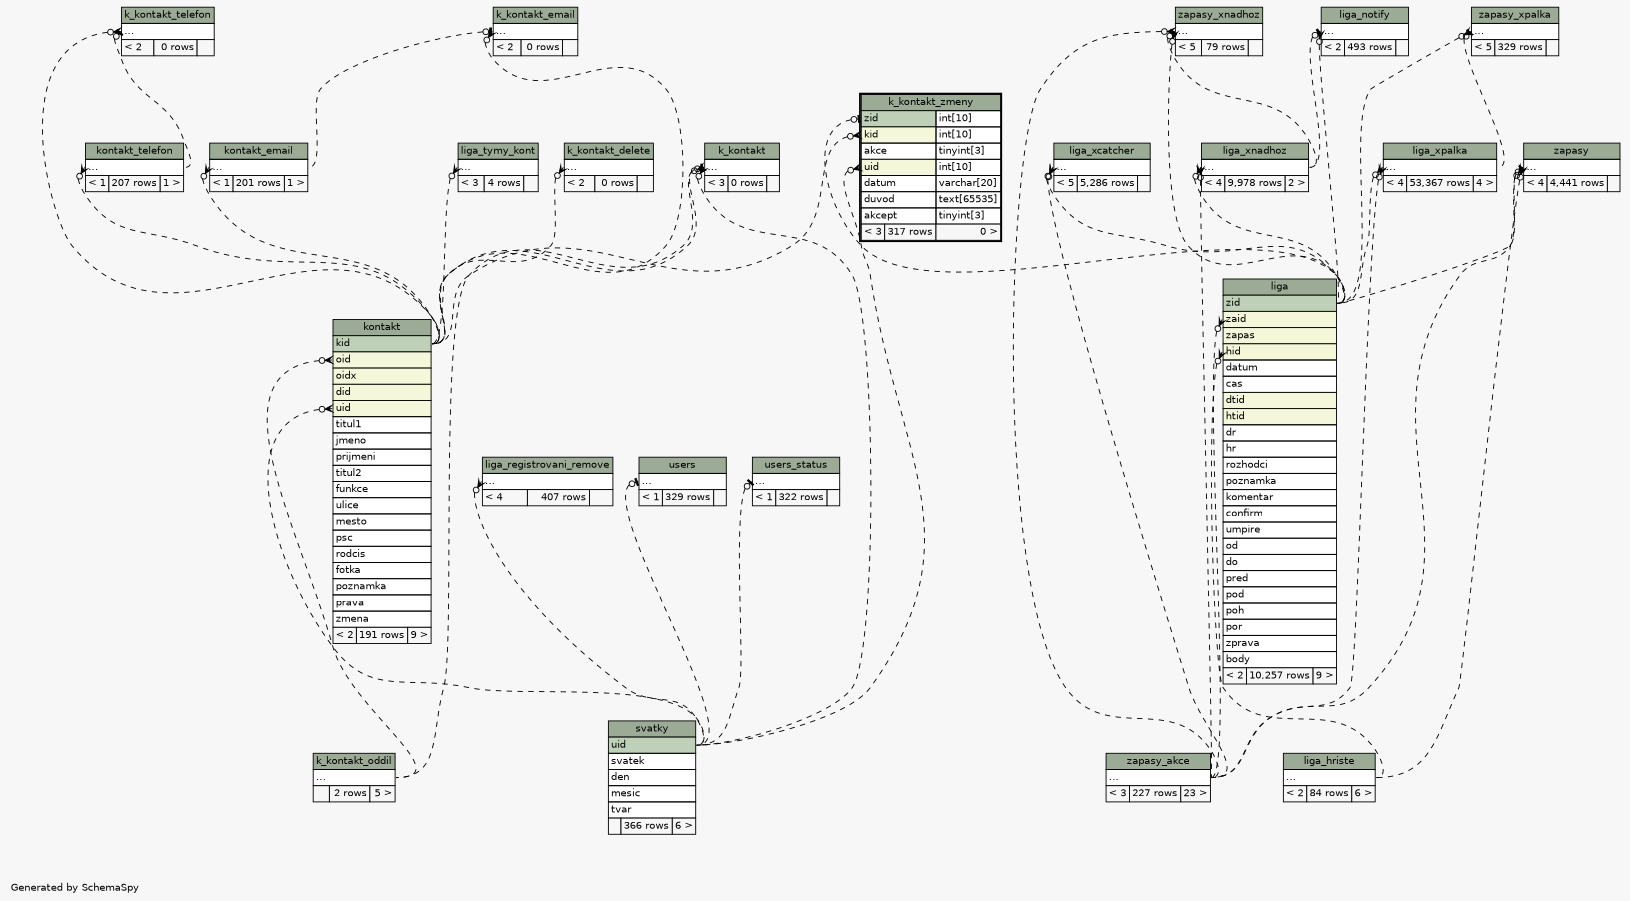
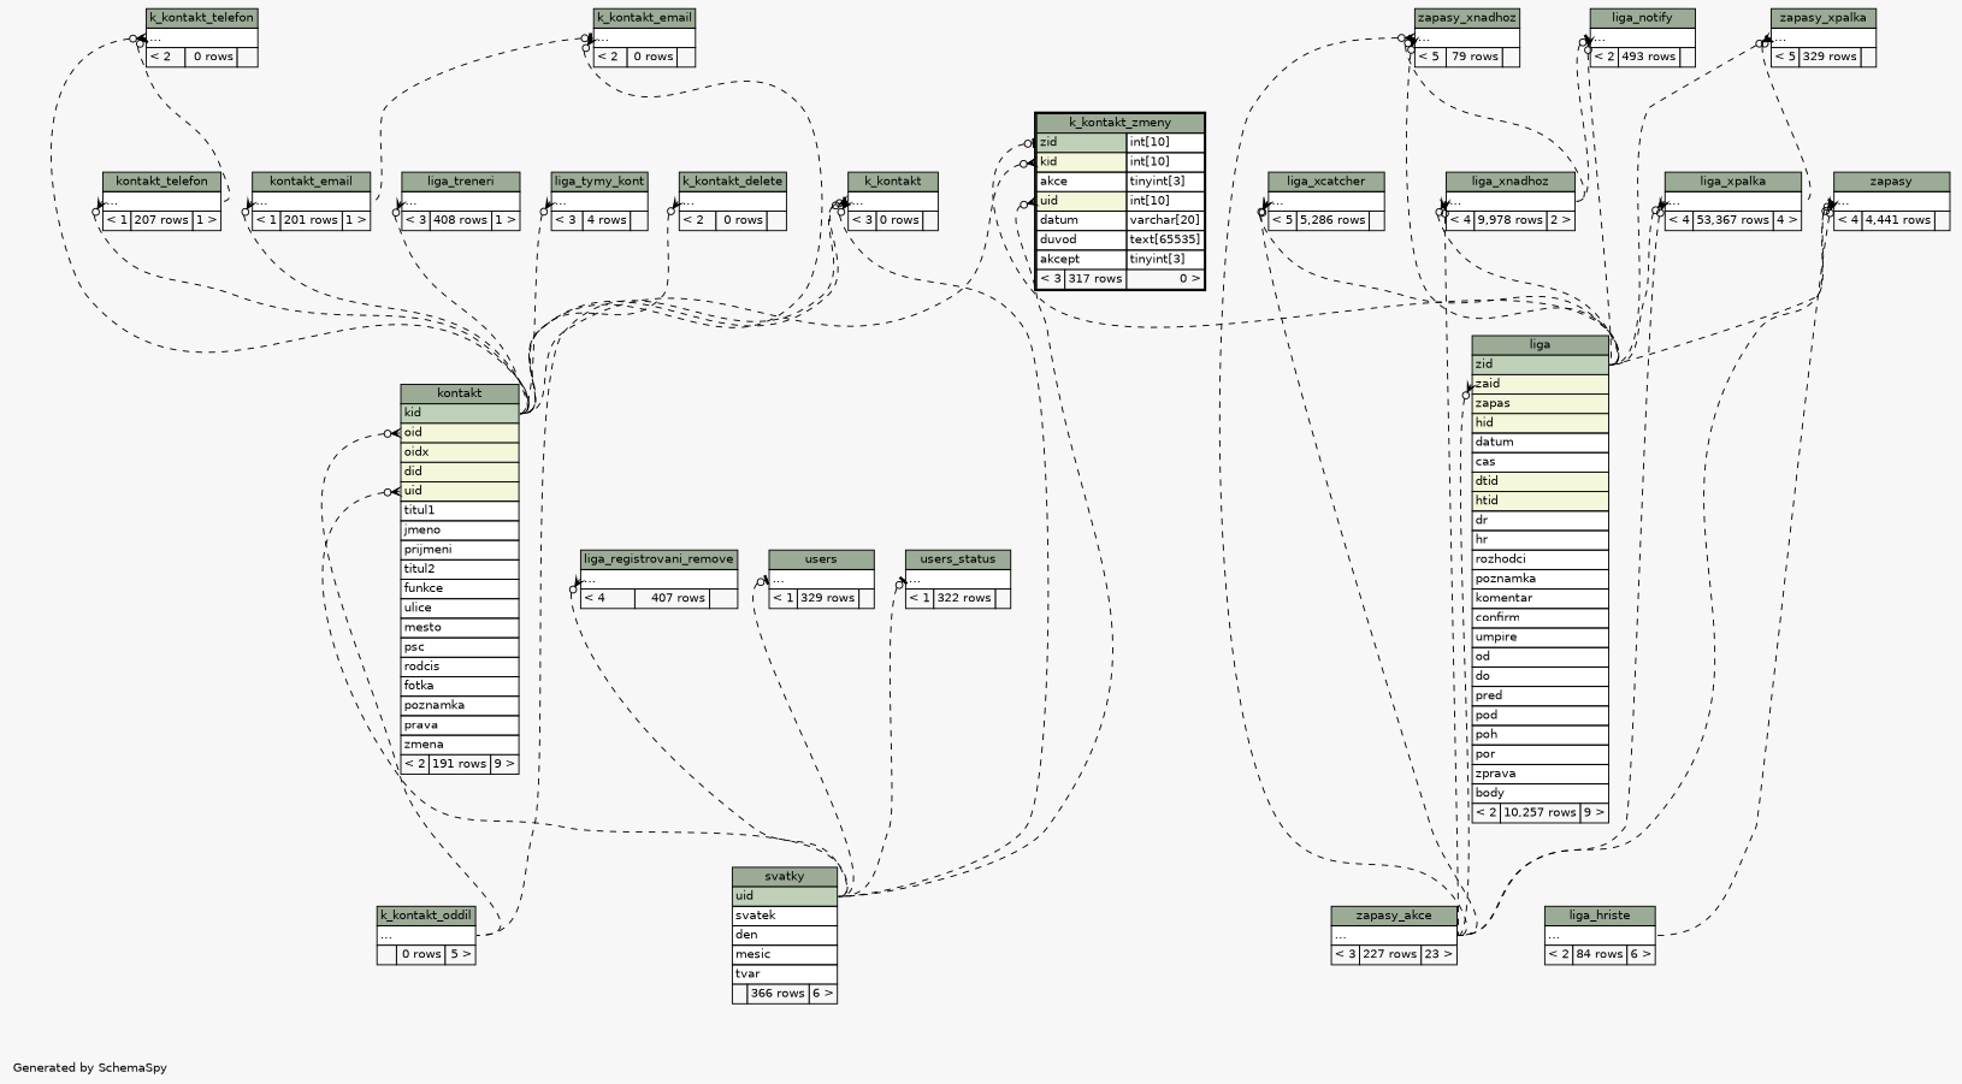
  digraph {
    bgcolor="#f7f7f7"
    fontname=Helvetica
    fontsize=11
    label="\nGenerated by SchemaSpy"
    labeljust=l
    nodesep=0.18
    rankdir=TB
    ranksep=0.46
    node [fontname=Helvetica fontsize=11 shape=plaintext]
    edge [arrowhead=none arrowsize=0.8 arrowtail=crowodot dir=back headport="elipses:e" style=dashed tailport="elipses:w"]
    n1 [label=<     <TABLE BORDER="0" CELLBORDER="1" CELLSPACING="0" BGCOLOR="#ffffff">       <TR><TD COLSPAN="3" BGCOLOR="#9bab96" ALIGN="CENTER">k_kontakt</TD></TR>       <TR><TD PORT="elipses" COLSPAN="3" ALIGN="LEFT">...</TD></TR>       <TR><TD ALIGN="LEFT" BGCOLOR="#f7f7f7">&lt; 3</TD><TD ALIGN="RIGHT" BGCOLOR="#f7f7f7">0 rows</TD><TD ALIGN="RIGHT" BGCOLOR="#f7f7f7">  </TD></TR>     </TABLE>>]
    n2 [label=<     <TABLE BORDER="0" CELLBORDER="1" CELLSPACING="0" BGCOLOR="#ffffff">       <TR><TD COLSPAN="3" BGCOLOR="#9bab96" ALIGN="CENTER">kontakt</TD></TR>       <TR><TD PORT="kid" COLSPAN="3" BGCOLOR="#bed1b8" ALIGN="LEFT">kid</TD></TR>       <TR><TD PORT="oid" COLSPAN="3" BGCOLOR="#f4f7da" ALIGN="LEFT">oid</TD></TR>       <TR><TD PORT="oidx" COLSPAN="3" BGCOLOR="#f4f7da" ALIGN="LEFT">oidx</TD></TR>       <TR><TD PORT="did" COLSPAN="3" BGCOLOR="#f4f7da" ALIGN="LEFT">did</TD></TR>       <TR><TD PORT="uid" COLSPAN="3" BGCOLOR="#f4f7da" ALIGN="LEFT">uid</TD></TR>       <TR><TD PORT="titul1" COLSPAN="3" ALIGN="LEFT">titul1</TD></TR>       <TR><TD PORT="jmeno" COLSPAN="3" ALIGN="LEFT">jmeno</TD></TR>       <TR><TD PORT="prijmeni" COLSPAN="3" ALIGN="LEFT">prijmeni</TD></TR>       <TR><TD PORT="titul2" COLSPAN="3" ALIGN="LEFT">titul2</TD></TR>       <TR><TD PORT="funkce" COLSPAN="3" ALIGN="LEFT">funkce</TD></TR>       <TR><TD PORT="ulice" COLSPAN="3" ALIGN="LEFT">ulice</TD></TR>       <TR><TD PORT="mesto" COLSPAN="3" ALIGN="LEFT">mesto</TD></TR>       <TR><TD PORT="psc" COLSPAN="3" ALIGN="LEFT">psc</TD></TR>       <TR><TD PORT="rodcis" COLSPAN="3" ALIGN="LEFT">rodcis</TD></TR>       <TR><TD PORT="fotka" COLSPAN="3" ALIGN="LEFT">fotka</TD></TR>       <TR><TD PORT="poznamka" COLSPAN="3" ALIGN="LEFT">poznamka</TD></TR>       <TR><TD PORT="prava" COLSPAN="3" ALIGN="LEFT">prava</TD></TR>       <TR><TD PORT="zmena" COLSPAN="3" ALIGN="LEFT">zmena</TD></TR>       <TR><TD ALIGN="LEFT" BGCOLOR="#f7f7f7">&lt; 2</TD><TD ALIGN="RIGHT" BGCOLOR="#f7f7f7">191 rows</TD><TD ALIGN="RIGHT" BGCOLOR="#f7f7f7">9 &gt;</TD></TR>     </TABLE>>]
-   n3 [label=<     <TABLE BORDER="0" CELLBORDER="1" CELLSPACING="0" BGCOLOR="#ffffff">       <TR><TD COLSPAN="3" BGCOLOR="#9bab96" ALIGN="CENTER">k_kontakt_oddil</TD></TR>       <TR><TD PORT="elipses" COLSPAN="3" ALIGN="LEFT">...</TD></TR>       <TR><TD ALIGN="LEFT" BGCOLOR="#f7f7f7">  </TD><TD ALIGN="RIGHT" BGCOLOR="#f7f7f7">2 rows</TD><TD ALIGN="RIGHT" BGCOLOR="#f7f7f7">5 &gt;</TD></TR>     </TABLE>>]
+   n3 [label=<     <TABLE BORDER="0" CELLBORDER="1" CELLSPACING="0" BGCOLOR="#ffffff">       <TR><TD COLSPAN="3" BGCOLOR="#9bab96" ALIGN="CENTER">k_kontakt_oddil</TD></TR>       <TR><TD PORT="elipses" COLSPAN="3" ALIGN="LEFT">...</TD></TR>       <TR><TD ALIGN="LEFT" BGCOLOR="#f7f7f7">  </TD><TD ALIGN="RIGHT" BGCOLOR="#f7f7f7">0 rows</TD><TD ALIGN="RIGHT" BGCOLOR="#f7f7f7">5 &gt;</TD></TR>     </TABLE>>]
    n4 [label=<     <TABLE BORDER="0" CELLBORDER="1" CELLSPACING="0" BGCOLOR="#ffffff">       <TR><TD COLSPAN="3" BGCOLOR="#9bab96" ALIGN="CENTER">svatky</TD></TR>       <TR><TD PORT="uid" COLSPAN="3" BGCOLOR="#bed1b8" ALIGN="LEFT">uid</TD></TR>       <TR><TD PORT="svatek" COLSPAN="3" ALIGN="LEFT">svatek</TD></TR>       <TR><TD PORT="den" COLSPAN="3" ALIGN="LEFT">den</TD></TR>       <TR><TD PORT="mesic" COLSPAN="3" ALIGN="LEFT">mesic</TD></TR>       <TR><TD PORT="tvar" COLSPAN="3" ALIGN="LEFT">tvar</TD></TR>       <TR><TD ALIGN="LEFT" BGCOLOR="#f7f7f7">  </TD><TD ALIGN="RIGHT" BGCOLOR="#f7f7f7">366 rows</TD><TD ALIGN="RIGHT" BGCOLOR="#f7f7f7">6 &gt;</TD></TR>     </TABLE>>]
    n5 [label=<     <TABLE BORDER="0" CELLBORDER="1" CELLSPACING="0" BGCOLOR="#ffffff">       <TR><TD COLSPAN="3" BGCOLOR="#9bab96" ALIGN="CENTER">k_kontakt_delete</TD></TR>       <TR><TD PORT="elipses" COLSPAN="3" ALIGN="LEFT">...</TD></TR>       <TR><TD ALIGN="LEFT" BGCOLOR="#f7f7f7">&lt; 2</TD><TD ALIGN="RIGHT" BGCOLOR="#f7f7f7">0 rows</TD><TD ALIGN="RIGHT" BGCOLOR="#f7f7f7">  </TD></TR>     </TABLE>>]
    n6 [label=<     <TABLE BORDER="0" CELLBORDER="1" CELLSPACING="0" BGCOLOR="#ffffff">       <TR><TD COLSPAN="3" BGCOLOR="#9bab96" ALIGN="CENTER">k_kontakt_email</TD></TR>       <TR><TD PORT="elipses" COLSPAN="3" ALIGN="LEFT">...</TD></TR>       <TR><TD ALIGN="LEFT" BGCOLOR="#f7f7f7">&lt; 2</TD><TD ALIGN="RIGHT" BGCOLOR="#f7f7f7">0 rows</TD><TD ALIGN="RIGHT" BGCOLOR="#f7f7f7">  </TD></TR>     </TABLE>>]
    n7 [label=<     <TABLE BORDER="0" CELLBORDER="1" CELLSPACING="0" BGCOLOR="#ffffff">       <TR><TD COLSPAN="3" BGCOLOR="#9bab96" ALIGN="CENTER">kontakt_email</TD></TR>       <TR><TD PORT="elipses" COLSPAN="3" ALIGN="LEFT">...</TD></TR>       <TR><TD ALIGN="LEFT" BGCOLOR="#f7f7f7">&lt; 1</TD><TD ALIGN="RIGHT" BGCOLOR="#f7f7f7">201 rows</TD><TD ALIGN="RIGHT" BGCOLOR="#f7f7f7">1 &gt;</TD></TR>     </TABLE>>]
    n8 [label=<     <TABLE BORDER="0" CELLBORDER="1" CELLSPACING="0" BGCOLOR="#ffffff">       <TR><TD COLSPAN="3" BGCOLOR="#9bab96" ALIGN="CENTER">k_kontakt_telefon</TD></TR>       <TR><TD PORT="elipses" COLSPAN="3" ALIGN="LEFT">...</TD></TR>       <TR><TD ALIGN="LEFT" BGCOLOR="#f7f7f7">&lt; 2</TD><TD ALIGN="RIGHT" BGCOLOR="#f7f7f7">0 rows</TD><TD ALIGN="RIGHT" BGCOLOR="#f7f7f7">  </TD></TR>     </TABLE>>]
    n9 [label=<     <TABLE BORDER="0" CELLBORDER="1" CELLSPACING="0" BGCOLOR="#ffffff">       <TR><TD COLSPAN="3" BGCOLOR="#9bab96" ALIGN="CENTER">kontakt_telefon</TD></TR>       <TR><TD PORT="elipses" COLSPAN="3" ALIGN="LEFT">...</TD></TR>       <TR><TD ALIGN="LEFT" BGCOLOR="#f7f7f7">&lt; 1</TD><TD ALIGN="RIGHT" BGCOLOR="#f7f7f7">207 rows</TD><TD ALIGN="RIGHT" BGCOLOR="#f7f7f7">1 &gt;</TD></TR>     </TABLE>>]
    n10 [label=<     <TABLE BORDER="2" CELLBORDER="1" CELLSPACING="0" BGCOLOR="#ffffff">       <TR><TD COLSPAN="3" BGCOLOR="#9bab96" ALIGN="CENTER">k_kontakt_zmeny</TD></TR>       <TR><TD PORT="zid" COLSPAN="2" BGCOLOR="#bed1b8" ALIGN="LEFT">zid</TD><TD PORT="zid.type" ALIGN="LEFT">int[10]</TD></TR>       <TR><TD PORT="kid" COLSPAN="2" BGCOLOR="#f4f7da" ALIGN="LEFT">kid</TD><TD PORT="kid.type" ALIGN="LEFT">int[10]</TD></TR>       <TR><TD PORT="akce" COLSPAN="2" ALIGN="LEFT">akce</TD><TD PORT="akce.type" ALIGN="LEFT">tinyint[3]</TD></TR>       <TR><TD PORT="uid" COLSPAN="2" BGCOLOR="#f4f7da" ALIGN="LEFT">uid</TD><TD PORT="uid.type" ALIGN="LEFT">int[10]</TD></TR>       <TR><TD PORT="datum" COLSPAN="2" ALIGN="LEFT">datum</TD><TD PORT="datum.type" ALIGN="LEFT">varchar[20]</TD></TR>       <TR><TD PORT="duvod" COLSPAN="2" ALIGN="LEFT">duvod</TD><TD PORT="duvod.type" ALIGN="LEFT">text[65535]</TD></TR>       <TR><TD PORT="akcept" COLSPAN="2" ALIGN="LEFT">akcept</TD><TD PORT="akcept.type" ALIGN="LEFT">tinyint[3]</TD></TR>       <TR><TD ALIGN="LEFT" BGCOLOR="#f7f7f7">&lt; 3</TD><TD ALIGN="RIGHT" BGCOLOR="#f7f7f7">317 rows</TD><TD ALIGN="RIGHT" BGCOLOR="#f7f7f7">0 &gt;</TD></TR>     </TABLE>>]
    n11 [label=<     <TABLE BORDER="0" CELLBORDER="1" CELLSPACING="0" BGCOLOR="#ffffff">       <TR><TD COLSPAN="3" BGCOLOR="#9bab96" ALIGN="CENTER">liga</TD></TR>       <TR><TD PORT="zid" COLSPAN="3" BGCOLOR="#bed1b8" ALIGN="LEFT">zid</TD></TR>       <TR><TD PORT="zaid" COLSPAN="3" BGCOLOR="#f4f7da" ALIGN="LEFT">zaid</TD></TR>       <TR><TD PORT="zapas" COLSPAN="3" BGCOLOR="#f4f7da" ALIGN="LEFT">zapas</TD></TR>       <TR><TD PORT="hid" COLSPAN="3" BGCOLOR="#f4f7da" ALIGN="LEFT">hid</TD></TR>       <TR><TD PORT="datum" COLSPAN="3" ALIGN="LEFT">datum</TD></TR>       <TR><TD PORT="cas" COLSPAN="3" ALIGN="LEFT">cas</TD></TR>       <TR><TD PORT="dtid" COLSPAN="3" BGCOLOR="#f4f7da" ALIGN="LEFT">dtid</TD></TR>       <TR><TD PORT="htid" COLSPAN="3" BGCOLOR="#f4f7da" ALIGN="LEFT">htid</TD></TR>       <TR><TD PORT="dr" COLSPAN="3" ALIGN="LEFT">dr</TD></TR>       <TR><TD PORT="hr" COLSPAN="3" ALIGN="LEFT">hr</TD></TR>       <TR><TD PORT="rozhodci" COLSPAN="3" ALIGN="LEFT">rozhodci</TD></TR>       <TR><TD PORT="poznamka" COLSPAN="3" ALIGN="LEFT">poznamka</TD></TR>       <TR><TD PORT="komentar" COLSPAN="3" ALIGN="LEFT">komentar</TD></TR>       <TR><TD PORT="confirm" COLSPAN="3" ALIGN="LEFT">confirm</TD></TR>       <TR><TD PORT="umpire" COLSPAN="3" ALIGN="LEFT">umpire</TD></TR>       <TR><TD PORT="od" COLSPAN="3" ALIGN="LEFT">od</TD></TR>       <TR><TD PORT="do" COLSPAN="3" ALIGN="LEFT">do</TD></TR>       <TR><TD PORT="pred" COLSPAN="3" ALIGN="LEFT">pred</TD></TR>       <TR><TD PORT="pod" COLSPAN="3" ALIGN="LEFT">pod</TD></TR>       <TR><TD PORT="poh" COLSPAN="3" ALIGN="LEFT">poh</TD></TR>       <TR><TD PORT="por" COLSPAN="3" ALIGN="LEFT">por</TD></TR>       <TR><TD PORT="zprava" COLSPAN="3" ALIGN="LEFT">zprava</TD></TR>       <TR><TD PORT="body" COLSPAN="3" ALIGN="LEFT">body</TD></TR>       <TR><TD ALIGN="LEFT" BGCOLOR="#f7f7f7">&lt; 2</TD><TD ALIGN="RIGHT" BGCOLOR="#f7f7f7">10,257 rows</TD><TD ALIGN="RIGHT" BGCOLOR="#f7f7f7">9 &gt;</TD></TR>     </TABLE>>]
    n12 [label=<     <TABLE BORDER="0" CELLBORDER="1" CELLSPACING="0" BGCOLOR="#ffffff">       <TR><TD COLSPAN="3" BGCOLOR="#9bab96" ALIGN="CENTER">liga_hriste</TD></TR>       <TR><TD PORT="elipses" COLSPAN="3" ALIGN="LEFT">...</TD></TR>       <TR><TD ALIGN="LEFT" BGCOLOR="#f7f7f7">&lt; 2</TD><TD ALIGN="RIGHT" BGCOLOR="#f7f7f7">84 rows</TD><TD ALIGN="RIGHT" BGCOLOR="#f7f7f7">6 &gt;</TD></TR>     </TABLE>>]
    n13 [label=<     <TABLE BORDER="0" CELLBORDER="1" CELLSPACING="0" BGCOLOR="#ffffff">       <TR><TD COLSPAN="3" BGCOLOR="#9bab96" ALIGN="CENTER">zapasy_akce</TD></TR>       <TR><TD PORT="elipses" COLSPAN="3" ALIGN="LEFT">...</TD></TR>       <TR><TD ALIGN="LEFT" BGCOLOR="#f7f7f7">&lt; 3</TD><TD ALIGN="RIGHT" BGCOLOR="#f7f7f7">227 rows</TD><TD ALIGN="RIGHT" BGCOLOR="#f7f7f7">23 &gt;</TD></TR>     </TABLE>>]
    n14 [label=<     <TABLE BORDER="0" CELLBORDER="1" CELLSPACING="0" BGCOLOR="#ffffff">       <TR><TD COLSPAN="3" BGCOLOR="#9bab96" ALIGN="CENTER">liga_notify</TD></TR>       <TR><TD PORT="elipses" COLSPAN="3" ALIGN="LEFT">...</TD></TR>       <TR><TD ALIGN="LEFT" BGCOLOR="#f7f7f7">&lt; 2</TD><TD ALIGN="RIGHT" BGCOLOR="#f7f7f7">493 rows</TD><TD ALIGN="RIGHT" BGCOLOR="#f7f7f7">  </TD></TR>     </TABLE>>]
    n15 [label=<     <TABLE BORDER="0" CELLBORDER="1" CELLSPACING="0" BGCOLOR="#ffffff">       <TR><TD COLSPAN="3" BGCOLOR="#9bab96" ALIGN="CENTER">liga_xnadhoz</TD></TR>       <TR><TD PORT="elipses" COLSPAN="3" ALIGN="LEFT">...</TD></TR>       <TR><TD ALIGN="LEFT" BGCOLOR="#f7f7f7">&lt; 4</TD><TD ALIGN="RIGHT" BGCOLOR="#f7f7f7">9,978 rows</TD><TD ALIGN="RIGHT" BGCOLOR="#f7f7f7">2 &gt;</TD></TR>     </TABLE>>]
    n16 [label=<     <TABLE BORDER="0" CELLBORDER="1" CELLSPACING="0" BGCOLOR="#ffffff">       <TR><TD COLSPAN="3" BGCOLOR="#9bab96" ALIGN="CENTER">liga_registrovani_remove</TD></TR>       <TR><TD PORT="elipses" COLSPAN="3" ALIGN="LEFT">...</TD></TR>       <TR><TD ALIGN="LEFT" BGCOLOR="#f7f7f7">&lt; 4</TD><TD ALIGN="RIGHT" BGCOLOR="#f7f7f7">407 rows</TD><TD ALIGN="RIGHT" BGCOLOR="#f7f7f7">  </TD></TR>     </TABLE>>]
+   n17 [label=<     <TABLE BORDER="0" CELLBORDER="1" CELLSPACING="0" BGCOLOR="#ffffff">       <TR><TD COLSPAN="3" BGCOLOR="#9bab96" ALIGN="CENTER">liga_treneri</TD></TR>       <TR><TD PORT="elipses" COLSPAN="3" ALIGN="LEFT">...</TD></TR>       <TR><TD ALIGN="LEFT" BGCOLOR="#f7f7f7">&lt; 3</TD><TD ALIGN="RIGHT" BGCOLOR="#f7f7f7">408 rows</TD><TD ALIGN="RIGHT" BGCOLOR="#f7f7f7">1 &gt;</TD></TR>     </TABLE>>]
    n18 [label=<     <TABLE BORDER="0" CELLBORDER="1" CELLSPACING="0" BGCOLOR="#ffffff">       <TR><TD COLSPAN="3" BGCOLOR="#9bab96" ALIGN="CENTER">liga_tymy_kont</TD></TR>       <TR><TD PORT="elipses" COLSPAN="3" ALIGN="LEFT">...</TD></TR>       <TR><TD ALIGN="LEFT" BGCOLOR="#f7f7f7">&lt; 3</TD><TD ALIGN="RIGHT" BGCOLOR="#f7f7f7">4 rows</TD><TD ALIGN="RIGHT" BGCOLOR="#f7f7f7">  </TD></TR>     </TABLE>>]
    n19 [label=<     <TABLE BORDER="0" CELLBORDER="1" CELLSPACING="0" BGCOLOR="#ffffff">       <TR><TD COLSPAN="3" BGCOLOR="#9bab96" ALIGN="CENTER">liga_xcatcher</TD></TR>       <TR><TD PORT="elipses" COLSPAN="3" ALIGN="LEFT">...</TD></TR>       <TR><TD ALIGN="LEFT" BGCOLOR="#f7f7f7">&lt; 5</TD><TD ALIGN="RIGHT" BGCOLOR="#f7f7f7">5,286 rows</TD><TD ALIGN="RIGHT" BGCOLOR="#f7f7f7">  </TD></TR>     </TABLE>>]
    n20 [label=<     <TABLE BORDER="0" CELLBORDER="1" CELLSPACING="0" BGCOLOR="#ffffff">       <TR><TD COLSPAN="3" BGCOLOR="#9bab96" ALIGN="CENTER">liga_xpalka</TD></TR>       <TR><TD PORT="elipses" COLSPAN="3" ALIGN="LEFT">...</TD></TR>       <TR><TD ALIGN="LEFT" BGCOLOR="#f7f7f7">&lt; 4</TD><TD ALIGN="RIGHT" BGCOLOR="#f7f7f7">53,367 rows</TD><TD ALIGN="RIGHT" BGCOLOR="#f7f7f7">4 &gt;</TD></TR>     </TABLE>>]
    n21 [label=<     <TABLE BORDER="0" CELLBORDER="1" CELLSPACING="0" BGCOLOR="#ffffff">       <TR><TD COLSPAN="3" BGCOLOR="#9bab96" ALIGN="CENTER">users</TD></TR>       <TR><TD PORT="elipses" COLSPAN="3" ALIGN="LEFT">...</TD></TR>       <TR><TD ALIGN="LEFT" BGCOLOR="#f7f7f7">&lt; 1</TD><TD ALIGN="RIGHT" BGCOLOR="#f7f7f7">329 rows</TD><TD ALIGN="RIGHT" BGCOLOR="#f7f7f7">  </TD></TR>     </TABLE>>]
    n22 [label=<     <TABLE BORDER="0" CELLBORDER="1" CELLSPACING="0" BGCOLOR="#ffffff">       <TR><TD COLSPAN="3" BGCOLOR="#9bab96" ALIGN="CENTER">users_status</TD></TR>       <TR><TD PORT="elipses" COLSPAN="3" ALIGN="LEFT">...</TD></TR>       <TR><TD ALIGN="LEFT" BGCOLOR="#f7f7f7">&lt; 1</TD><TD ALIGN="RIGHT" BGCOLOR="#f7f7f7">322 rows</TD><TD ALIGN="RIGHT" BGCOLOR="#f7f7f7">  </TD></TR>     </TABLE>>]
    n23 [label=<     <TABLE BORDER="0" CELLBORDER="1" CELLSPACING="0" BGCOLOR="#ffffff">       <TR><TD COLSPAN="3" BGCOLOR="#9bab96" ALIGN="CENTER">zapasy</TD></TR>       <TR><TD PORT="elipses" COLSPAN="3" ALIGN="LEFT">...</TD></TR>       <TR><TD ALIGN="LEFT" BGCOLOR="#f7f7f7">&lt; 4</TD><TD ALIGN="RIGHT" BGCOLOR="#f7f7f7">4,441 rows</TD><TD ALIGN="RIGHT" BGCOLOR="#f7f7f7">  </TD></TR>     </TABLE>>]
    n24 [label=<     <TABLE BORDER="0" CELLBORDER="1" CELLSPACING="0" BGCOLOR="#ffffff">       <TR><TD COLSPAN="3" BGCOLOR="#9bab96" ALIGN="CENTER">zapasy_xnadhoz</TD></TR>       <TR><TD PORT="elipses" COLSPAN="3" ALIGN="LEFT">...</TD></TR>       <TR><TD ALIGN="LEFT" BGCOLOR="#f7f7f7">&lt; 5</TD><TD ALIGN="RIGHT" BGCOLOR="#f7f7f7">79 rows</TD><TD ALIGN="RIGHT" BGCOLOR="#f7f7f7">  </TD></TR>     </TABLE>>]
    n25 [label=<     <TABLE BORDER="0" CELLBORDER="1" CELLSPACING="0" BGCOLOR="#ffffff">       <TR><TD COLSPAN="3" BGCOLOR="#9bab96" ALIGN="CENTER">zapasy_xpalka</TD></TR>       <TR><TD PORT="elipses" COLSPAN="3" ALIGN="LEFT">...</TD></TR>       <TR><TD ALIGN="LEFT" BGCOLOR="#f7f7f7">&lt; 5</TD><TD ALIGN="RIGHT" BGCOLOR="#f7f7f7">329 rows</TD><TD ALIGN="RIGHT" BGCOLOR="#f7f7f7">  </TD></TR>     </TABLE>>]
    n1 -> n2 [arrowtail=teeodot headport="kid:e"]
    n1 -> n3
    n1 -> n4 [headport="uid:e"]
    n2 -> n3 [tailport="oid:w"]
    n2 -> n4 [headport="uid:e" tailport="uid:w"]
    n5 -> n2 [headport="kid:e"]
    n6 -> n2 [headport="kid:e"]
    n6 -> n7 [arrowtail=teeodot]
    n7 -> n2 [headport="kid:e"]
    n8 -> n2 [headport="kid:e"]
    n8 -> n9 [arrowtail=teeodot]
    n9 -> n2 [headport="kid:e"]
    n10 -> n2 [headport="kid:e" tailport="kid:w"]
    n10 -> n4 [headport="uid:e" tailport="uid:w"]
    n10 -> n11 [arrowtail=teeodot headport="zid:e" tailport="zid:w"]
-   n11 -> n12 [tailport="hid:w"]
    n11 -> n13 [tailport="zaid:w"]
    n14 -> n11 [headport="zid:e"]
    n14 -> n15 [arrowtail=teeodot]
    n15 -> n11 [headport="zid:e"]
    n15 -> n13
    n16 -> n4 [headport="uid:e"]
+   n17 -> n2 [headport="kid:e"]
    n18 -> n2 [headport="kid:e"]
    n19 -> n11 [headport="zid:e"]
    n19 -> n13
    n20 -> n11 [headport="zid:e"]
    n20 -> n13
    n21 -> n4 [arrowtail=teeodot headport="uid:e"]
    n22 -> n4 [arrowtail=teeodot headport="uid:e"]
    n23 -> n11 [arrowtail=teeodot headport="zid:e"]
    n23 -> n12
    n23 -> n13
    n24 -> n11 [headport="zid:e"]
    n24 -> n13
    n24 -> n15 [arrowtail=teeodot]
    n25 -> n11 [headport="zid:e"]
    n25 -> n20 [arrowtail=teeodot]
  }
